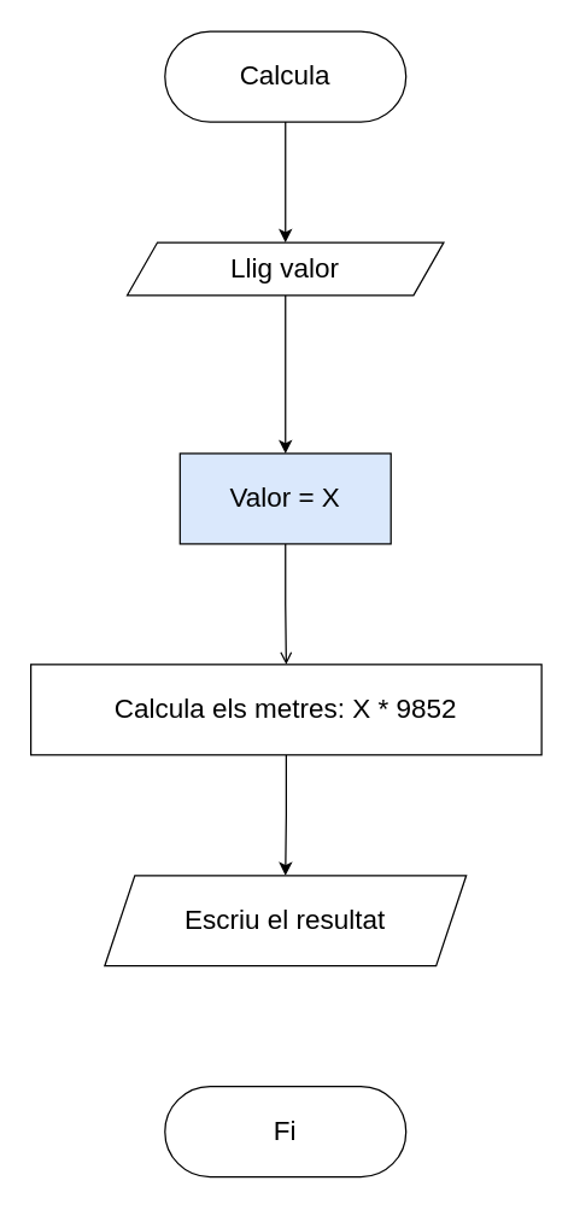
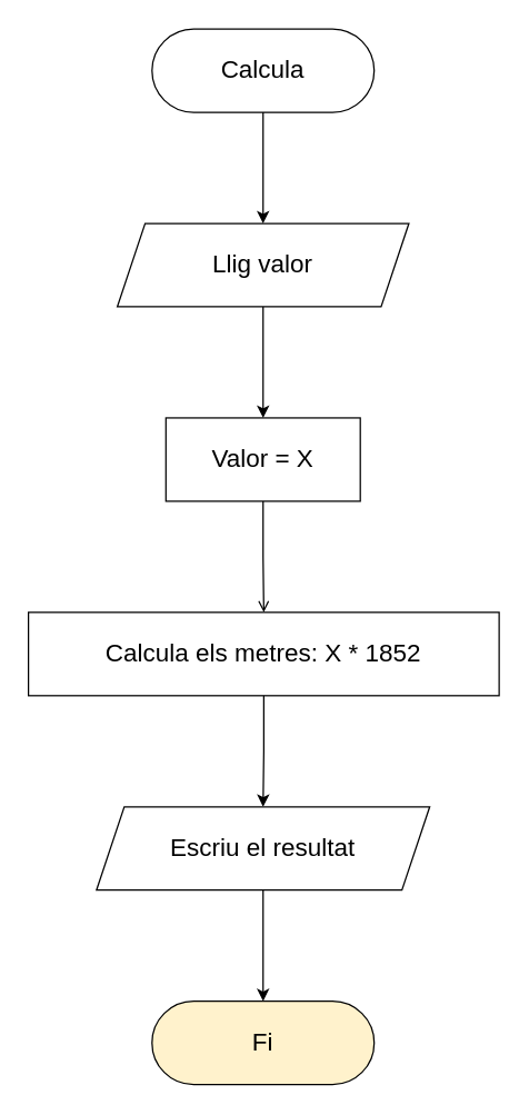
  <mxCell id="0" />
  <mxCell id="1" parent="0" />
  <mxCell id="2" style="edgeStyle=orthogonalEdgeStyle;rounded=0;orthogonalLoop=1;jettySize=auto;html=1;entryX=0.5;entryY=0;entryDx=0;entryDy=0;" edge="1" parent="1" source="3" target="5"><mxGeometry relative="1" as="geometry"><mxPoint x="189" y="160" as="targetPoint" /></mxGeometry></mxCell>
  <mxCell id="3" value="&lt;font style=&quot;font-size: 18px&quot;&gt;Calcula&lt;/font&gt;" style="rounded=1;whiteSpace=wrap;html=1;arcSize=50;" vertex="1" parent="1"><mxGeometry x="109" y="20" width="160" height="60" as="geometry" /></mxCell>
  <mxCell id="4" style="edgeStyle=orthogonalEdgeStyle;rounded=0;orthogonalLoop=1;jettySize=auto;html=1;entryX=0.5;entryY=0;entryDx=0;entryDy=0;" edge="1" parent="1" source="5" target="7"><mxGeometry relative="1" as="geometry" /></mxCell>
- <mxCell id="5" value="&lt;font style=&quot;font-size: 18px&quot;&gt;Llig valor&lt;/font&gt;" style="shape=parallelogram;perimeter=parallelogramPerimeter;whiteSpace=wrap;html=1;fixedSize=1;" vertex="1" parent="1"><mxGeometry x="84" y="160" width="210" height="35" as="geometry" /></mxCell>
+ <mxCell id="5" value="&lt;font style=&quot;font-size: 18px&quot;&gt;Llig valor&lt;/font&gt;" style="shape=parallelogram;perimeter=parallelogramPerimeter;whiteSpace=wrap;html=1;fixedSize=1;" vertex="1" parent="1"><mxGeometry x="84" y="160" width="210" height="60" as="geometry" /></mxCell>
  <mxCell id="6" style="edgeStyle=orthogonalEdgeStyle;rounded=0;orthogonalLoop=1;jettySize=auto;html=1;endArrow=open;" edge="1" parent="1" source="7" target="9"><mxGeometry relative="1" as="geometry"><mxPoint x="189" y="430" as="targetPoint" /></mxGeometry></mxCell>
- <mxCell id="7" value="&lt;font style=&quot;font-size: 18px&quot;&gt;Valor = X&lt;/font&gt;" style="rounded=0;whiteSpace=wrap;html=1;fillColor=#dae8fc;" vertex="1" parent="1"><mxGeometry x="119" y="300" width="140" height="60" as="geometry" /></mxCell>
+ <mxCell id="7" value="&lt;font style=&quot;font-size: 18px&quot;&gt;Valor = X&lt;/font&gt;" style="rounded=0;whiteSpace=wrap;html=1;" vertex="1" parent="1"><mxGeometry x="119" y="300" width="140" height="60" as="geometry" /></mxCell>
  <mxCell id="8" style="edgeStyle=orthogonalEdgeStyle;rounded=0;orthogonalLoop=1;jettySize=auto;html=1;" edge="1" parent="1" source="9" target="11"><mxGeometry relative="1" as="geometry"><mxPoint x="189.5" y="580" as="targetPoint" /></mxGeometry></mxCell>
- <mxCell id="9" value="&lt;font style=&quot;font-size: 18px&quot;&gt;Calcula els metres: X * 9852&lt;/font&gt;" style="rounded=0;whiteSpace=wrap;html=1;" vertex="1" parent="1"><mxGeometry x="20" y="440" width="339" height="60" as="geometry" /></mxCell>
+ <mxCell id="9" value="&lt;font style=&quot;font-size: 18px&quot;&gt;Calcula els metres: X * 1852&lt;/font&gt;" style="rounded=0;whiteSpace=wrap;html=1;" vertex="1" parent="1"><mxGeometry x="20" y="440" width="339" height="60" as="geometry" /></mxCell>
+ <mxCell id="10" style="edgeStyle=orthogonalEdgeStyle;rounded=0;orthogonalLoop=1;jettySize=auto;html=1;" edge="1" parent="1" source="11" target="12"><mxGeometry relative="1" as="geometry"><mxPoint x="189" y="710" as="targetPoint" /></mxGeometry></mxCell>
  <mxCell id="11" value="&lt;font style=&quot;font-size: 18px&quot;&gt;Escriu el resultat&lt;/font&gt;" style="shape=parallelogram;perimeter=parallelogramPerimeter;whiteSpace=wrap;html=1;fixedSize=1;" vertex="1" parent="1"><mxGeometry x="69" y="580" width="240" height="60" as="geometry" /></mxCell>
- <mxCell id="12" value="&lt;font style=&quot;font-size: 18px&quot;&gt;Fi&lt;/font&gt;" style="rounded=1;whiteSpace=wrap;html=1;arcSize=50;" vertex="1" parent="1"><mxGeometry x="109" y="720" width="160" height="60" as="geometry" /></mxCell>
+ <mxCell id="12" value="&lt;font style=&quot;font-size: 18px&quot;&gt;Fi&lt;/font&gt;" style="rounded=1;whiteSpace=wrap;html=1;arcSize=50;fillColor=#fff2cc;" vertex="1" parent="1"><mxGeometry x="109" y="720" width="160" height="60" as="geometry" /></mxCell>
